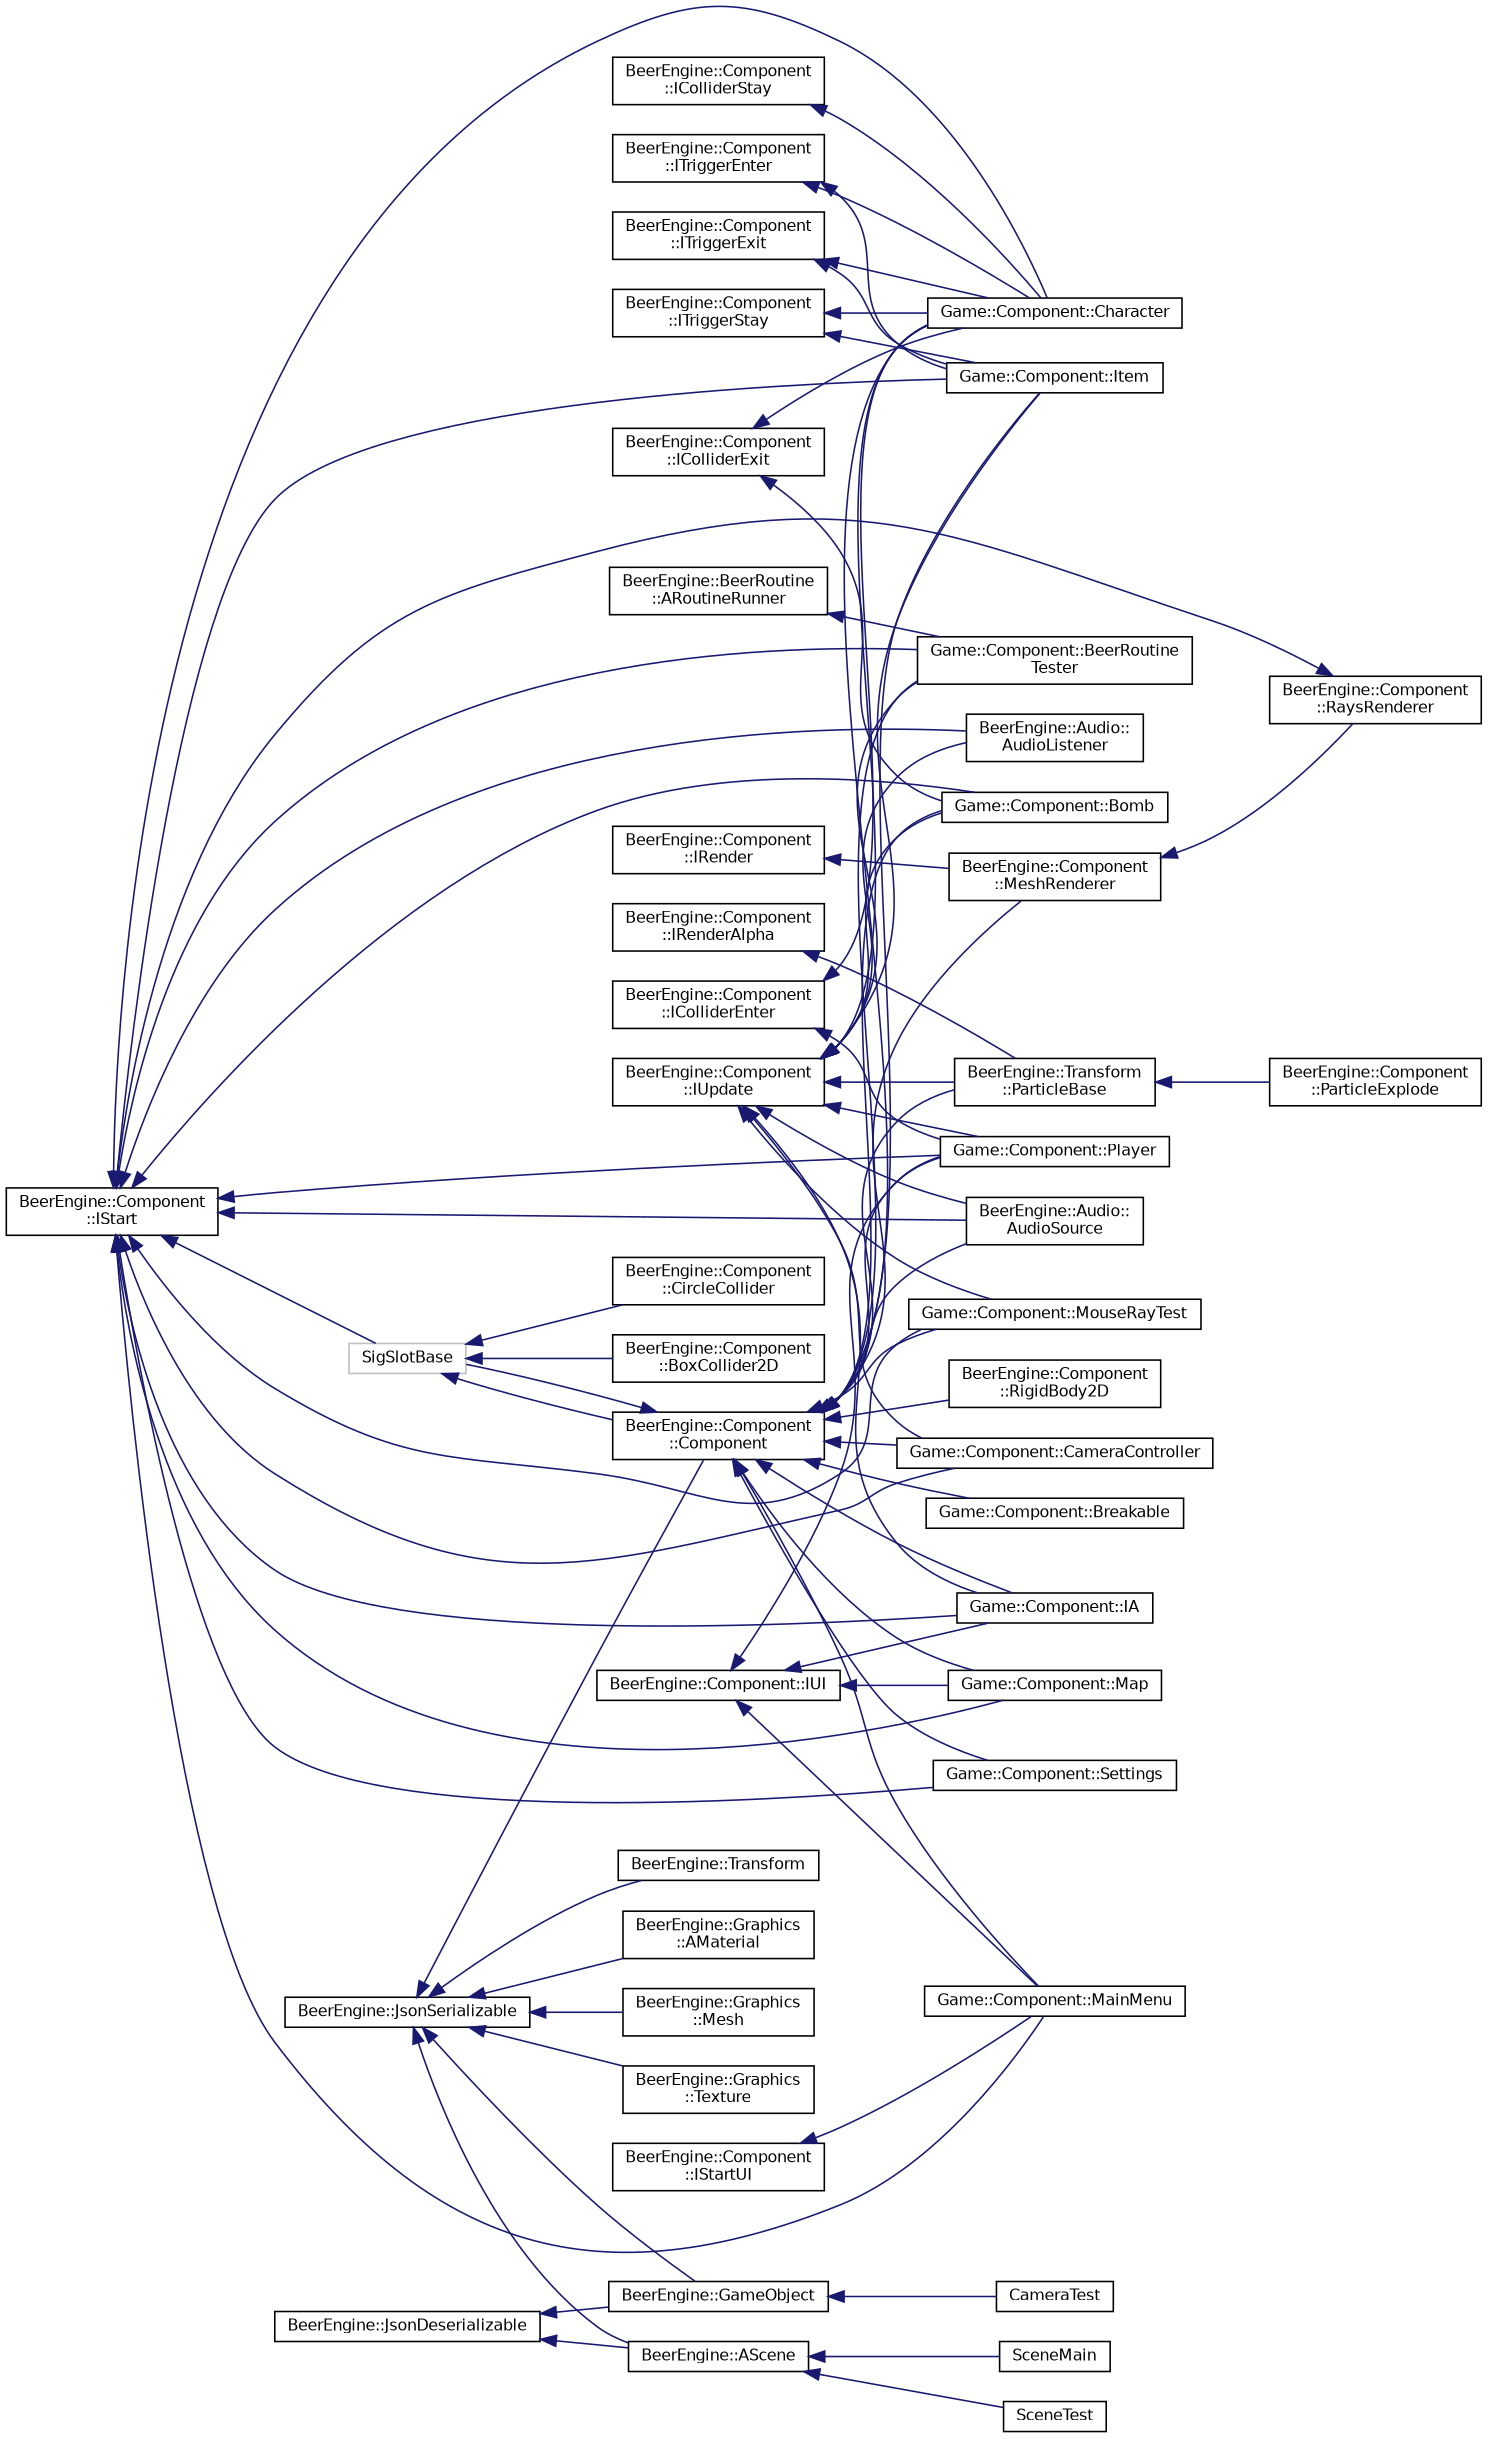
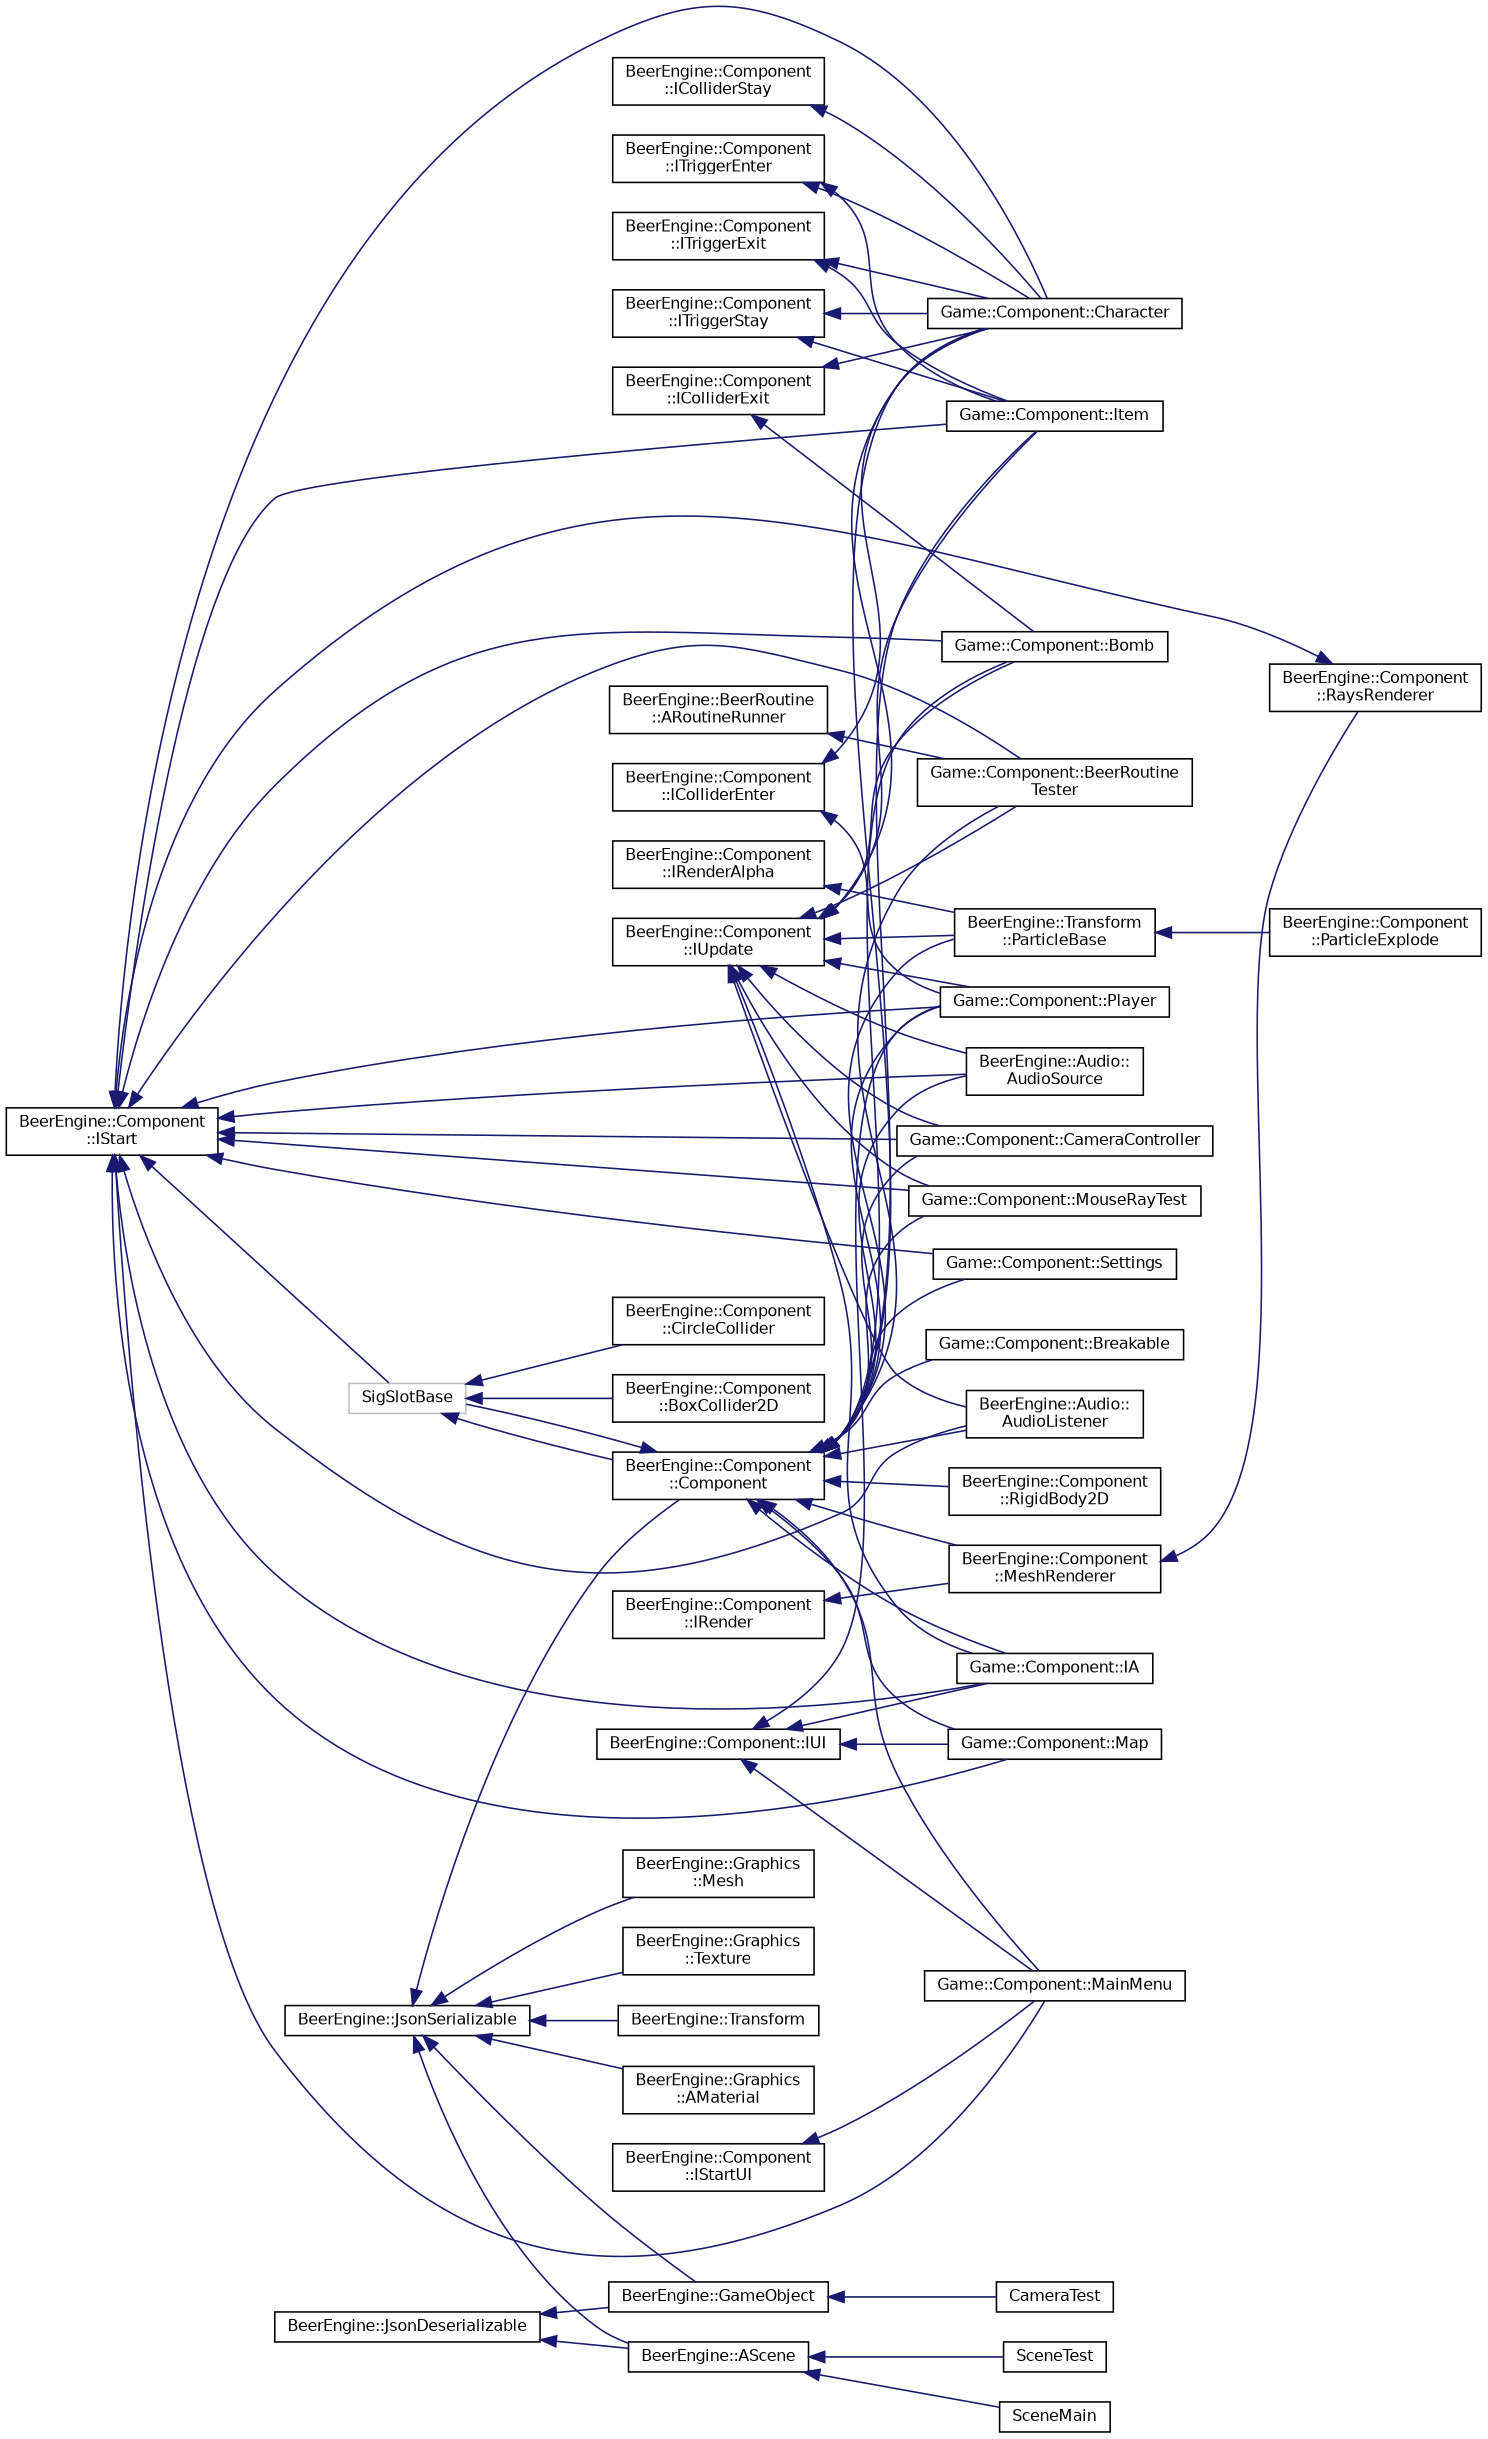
  digraph {
    rankdir=LR
    node [color=black fillcolor=white fontname=Helvetica fontsize=10 shape=record style=filled]
    edge [color=midnightblue dir=back fontname=Helvetica fontsize=10 labelfontname=Helvetica labelfontsize=10 style=solid]
    n1 [height=0.2 label="BeerEngine::BeerRoutine\l::ARoutineRunner" width=0.4]
    n2 [height=0.2 label="Game::Component::BeerRoutine\lTester" width=0.4]
    n3 [height=0.2 label="BeerEngine::Component\l::IColliderEnter" width=0.4]
    n4 [height=0.2 label="Game::Component::Character" width=0.4]
    n5 [height=0.2 label="Game::Component::Player" width=0.4]
    n6 [height=0.2 label="BeerEngine::Component\l::IColliderExit" width=0.4]
    n7 [height=0.2 label="Game::Component::Bomb" width=0.4]
    n8 [height=0.2 label="BeerEngine::Component\l::IColliderStay" width=0.4]
    n9 [height=0.2 label="BeerEngine::Component\l::IRender" width=0.4]
    n10 [height=0.2 label="BeerEngine::Component\l::MeshRenderer" width=0.4]
    n11 [height=0.2 label="BeerEngine::Component\l::RaysRenderer" width=0.4]
    n12 [height=0.2 label="BeerEngine::Component\l::IStart" width=0.4]
    n13 [height=0.2 label="BeerEngine::Component\l::IRenderAlpha" width=0.4]
    n14 [height=0.2 label="BeerEngine::Transform\l::ParticleBase" width=0.4]
    n15 [height=0.2 label="BeerEngine::Component\l::ParticleExplode" width=0.4]
    n16 [height=0.2 label="BeerEngine::Audio::\lAudioListener" width=0.4]
    n17 [height=0.2 label="BeerEngine::Audio::\lAudioSource" width=0.4]
    n18 [color=grey75 height=0.2 label=SigSlotBase width=0.4]
    n19 [height=0.2 label="Game::Component::CameraController" width=0.4]
    n20 [height=0.2 label="Game::Component::IA" width=0.4]
    n21 [height=0.2 label="Game::Component::Item" width=0.4]
    n22 [height=0.2 label="Game::Component::MainMenu" width=0.4]
    n23 [height=0.2 label="Game::Component::Map" width=0.4]
    n24 [height=0.2 label="Game::Component::MouseRayTest" width=0.4]
    n25 [height=0.2 label="Game::Component::Settings" width=0.4]
    n26 [height=0.2 label="BeerEngine::Component\l::BoxCollider2D" width=0.4]
    n27 [height=0.2 label="BeerEngine::Component\l::CircleCollider" width=0.4]
    n28 [height=0.2 label="BeerEngine::Component\l::Component" width=0.4]
    n29 [height=0.2 label="BeerEngine::Component\l::RigidBody2D" width=0.4]
    n30 [height=0.2 label="Game::Component::Breakable" width=0.4]
    n31 [height=0.2 label="BeerEngine::Component\l::IStartUI" width=0.4]
    n32 [height=0.2 label="BeerEngine::Component\l::ITriggerEnter" width=0.4]
    n33 [height=0.2 label="BeerEngine::Component\l::ITriggerExit" width=0.4]
    n34 [height=0.2 label="BeerEngine::Component\l::ITriggerStay" width=0.4]
    n35 [height=0.2 label="BeerEngine::Component::IUI" width=0.4]
    n36 [height=0.2 label="BeerEngine::Component\l::IUpdate" width=0.4]
    n37 [height=0.2 label="BeerEngine::JsonDeserializable" width=0.4]
    n38 [height=0.2 label="BeerEngine::AScene" width=0.4]
    n39 [height=0.2 label="BeerEngine::GameObject" width=0.4]
    n40 [height=0.2 label=SceneMain width=0.4]
    n41 [height=0.2 label=SceneTest width=0.4]
    n42 [height=0.2 label=CameraTest width=0.4]
    n43 [height=0.2 label="BeerEngine::JsonSerializable" width=0.4]
    n44 [height=0.2 label="BeerEngine::Graphics\l::AMaterial" width=0.4]
    n45 [height=0.2 label="BeerEngine::Graphics\l::Mesh" width=0.4]
    n46 [height=0.2 label="BeerEngine::Graphics\l::Texture" width=0.4]
    n47 [height=0.2 label="BeerEngine::Transform" width=0.4]
    n1 -> n2
    n3 -> n4
    n3 -> n5
    n6 -> n4
    n6 -> n7
    n8 -> n4
    n9 -> n10
    n10 -> n11
    n11 -> n12
    n12 -> n2
    n12 -> n4
    n12 -> n5
    n12 -> n7
    n12 -> n16
    n12 -> n17
    n12 -> n18
    n12 -> n19
    n12 -> n20
    n12 -> n21
    n12 -> n22
    n12 -> n23
    n12 -> n24
    n12 -> n25
    n13 -> n14
    n14 -> n15
    n18 -> n26
    n18 -> n27
    n18 -> n28
    n28 -> n2
    n28 -> n4
    n28 -> n5
    n28 -> n7
    n28 -> n10
    n28 -> n14
+   n28 -> n16
    n28 -> n17
    n28 -> n18
    n28 -> n19
    n28 -> n20
    n28 -> n21
    n28 -> n22
    n28 -> n23
    n28 -> n24
    n28 -> n25
    n28 -> n29
    n28 -> n30
    n31 -> n22
    n32 -> n4
    n32 -> n21
    n33 -> n4
    n33 -> n21
    n34 -> n4
    n34 -> n21
    n35 -> n5
    n35 -> n20
    n35 -> n22
    n35 -> n23
    n36 -> n2
    n36 -> n4
    n36 -> n5
    n36 -> n7
    n36 -> n14
    n36 -> n16
    n36 -> n17
    n36 -> n19
    n36 -> n20
    n36 -> n21
    n36 -> n24
    n37 -> n38
    n37 -> n39
    n38 -> n40
    n38 -> n41
    n39 -> n42
    n43 -> n28
    n43 -> n38
    n43 -> n39
    n43 -> n44
    n43 -> n45
    n43 -> n46
    n43 -> n47
  }
